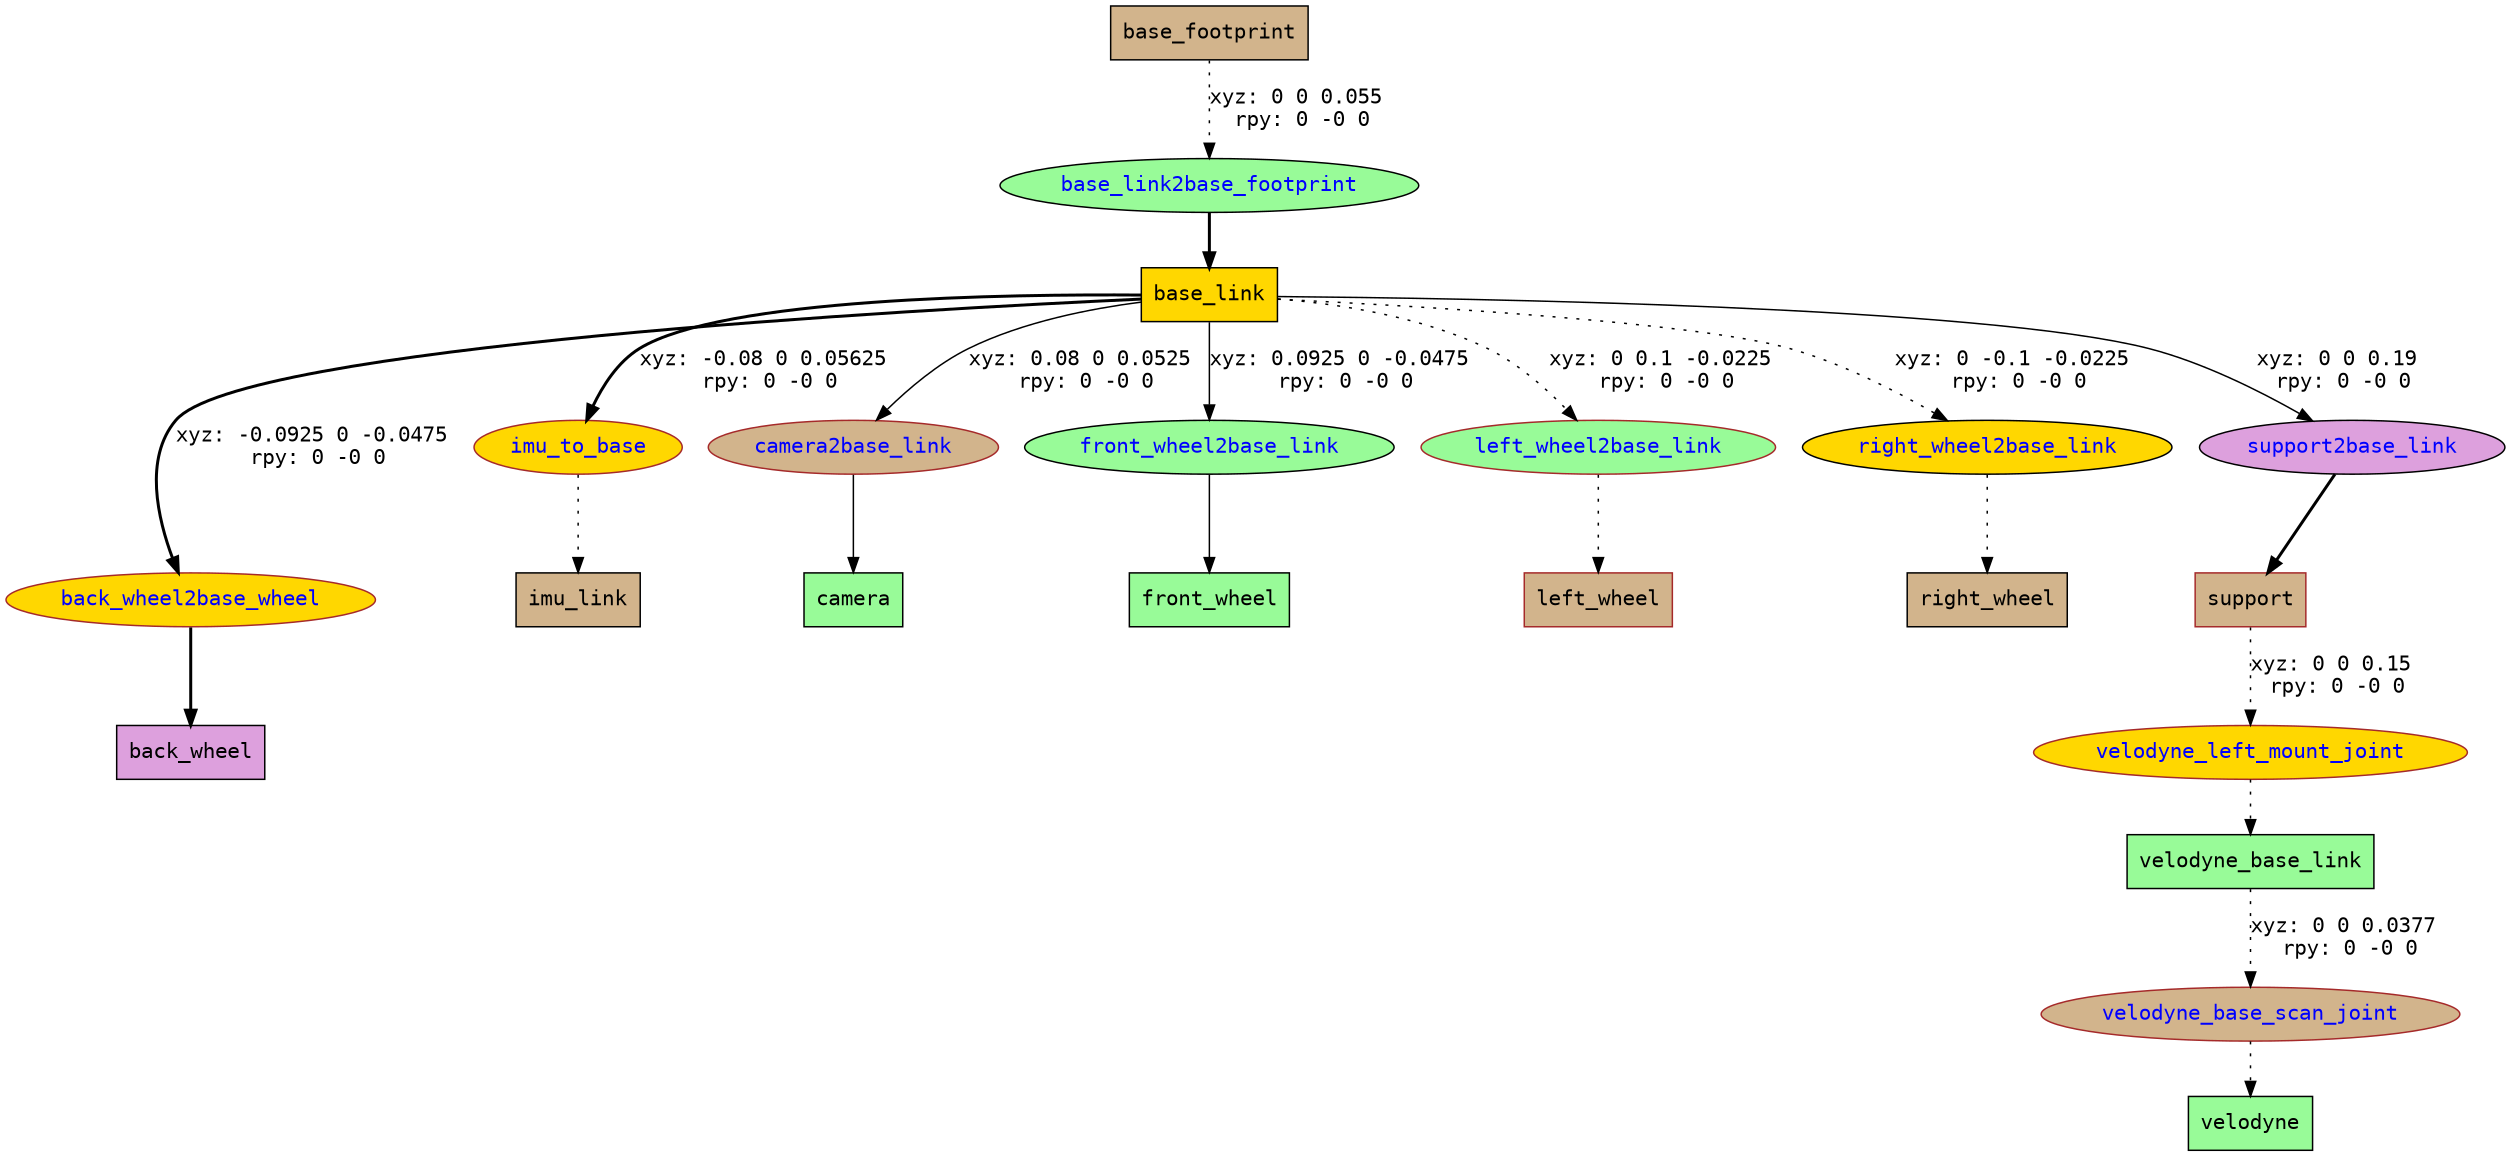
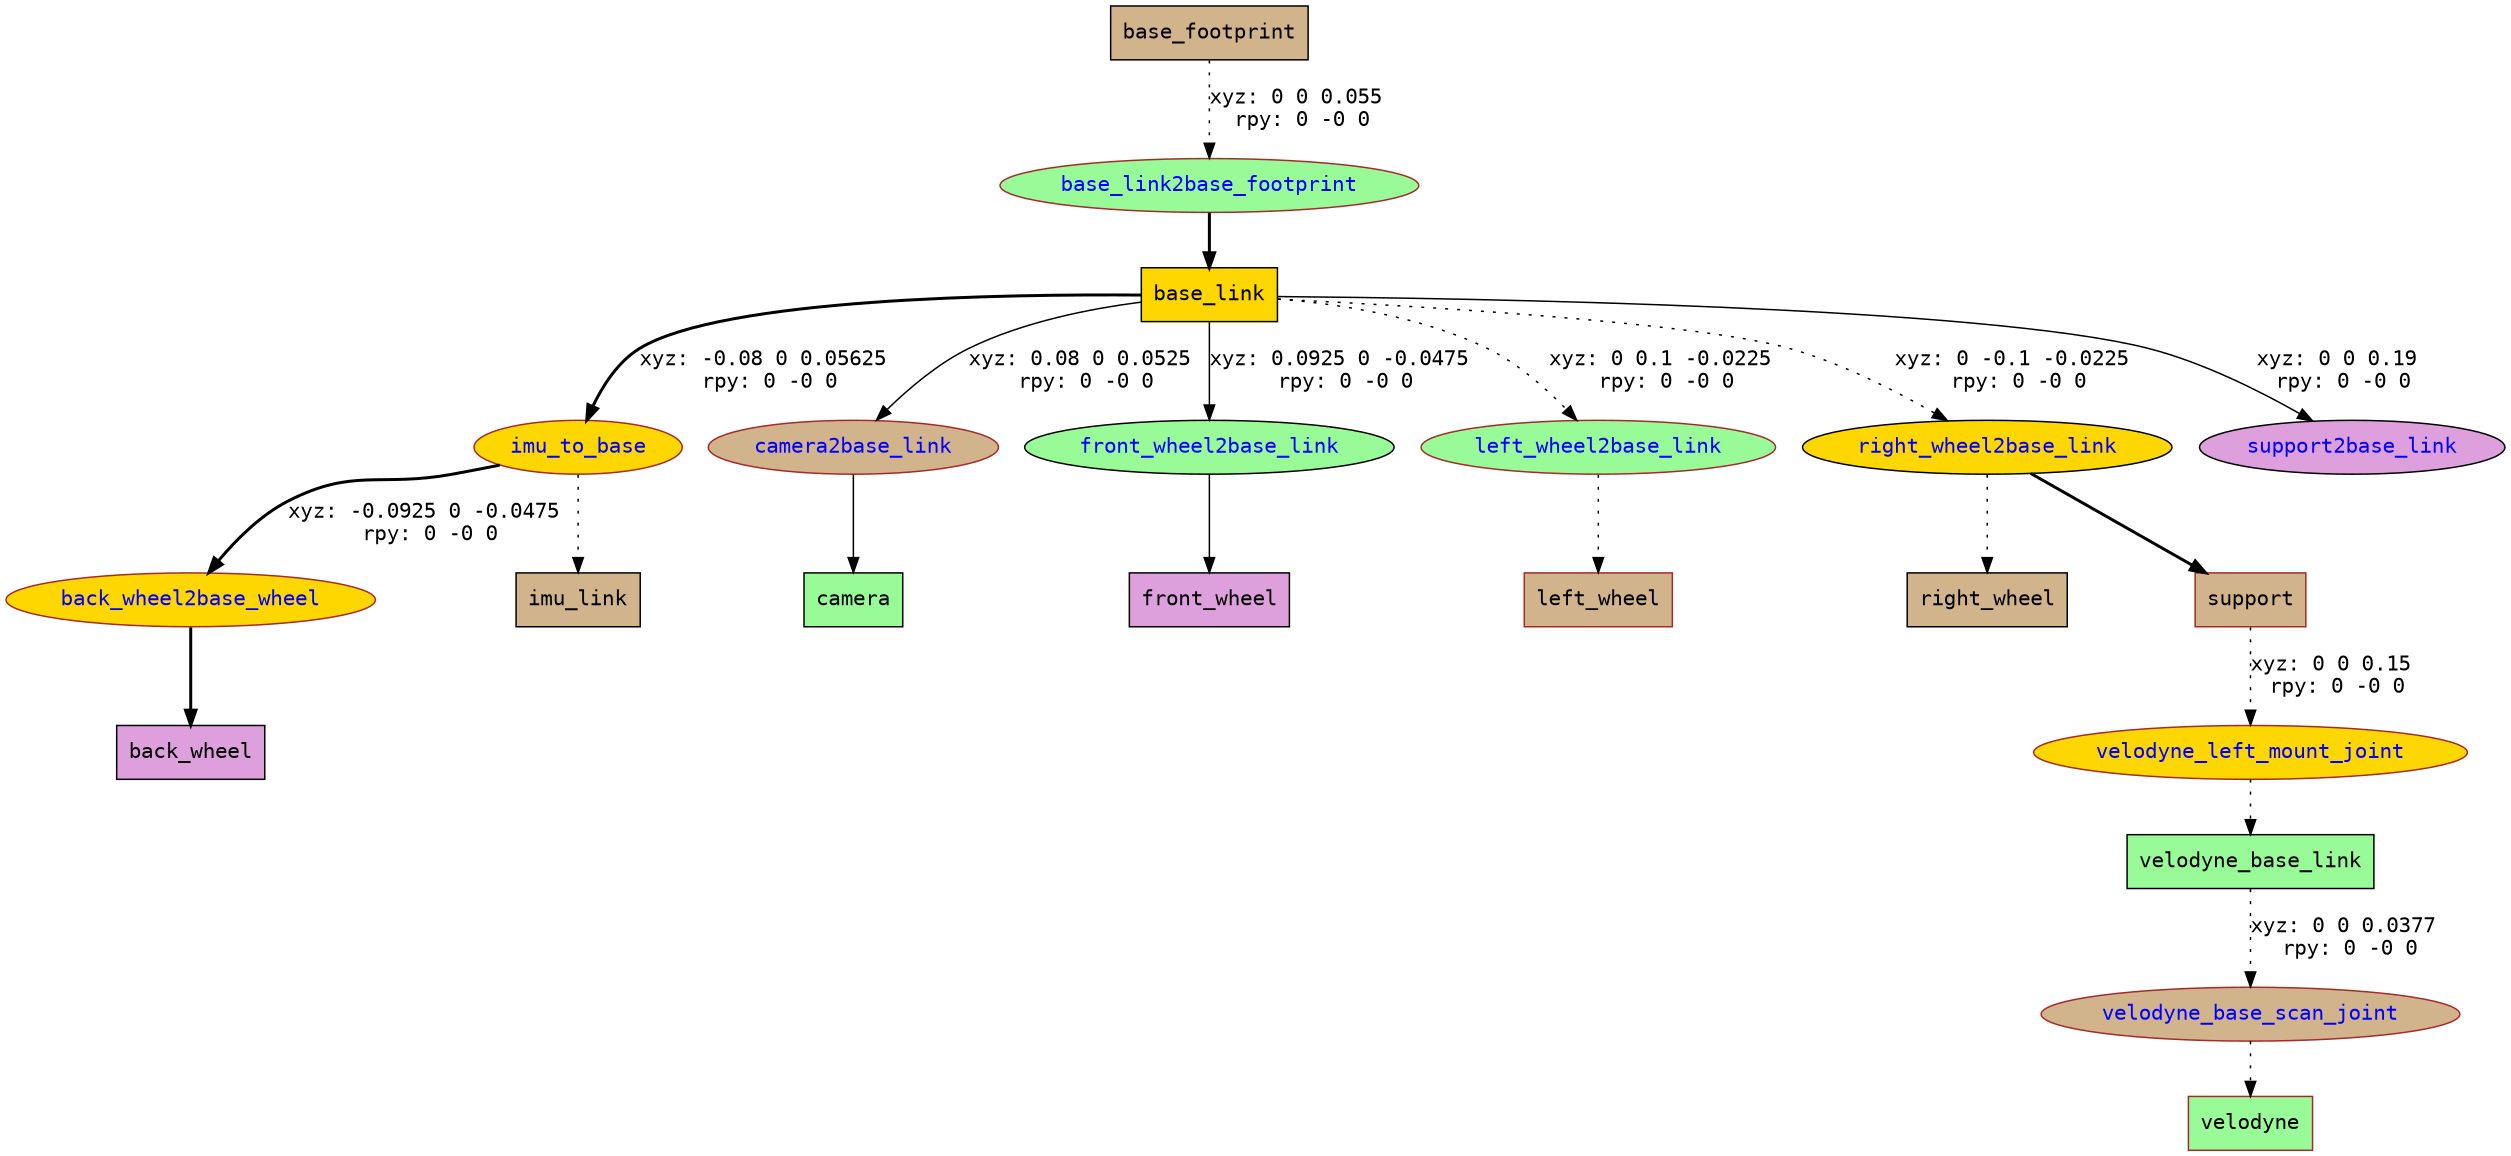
  digraph {
    fontname="DejaVu Sans Mono"
    node [color=black fillcolor=tan fontname="DejaVu Sans Mono" shape=box style=filled]
    edge [fontname="DejaVu Sans Mono" style=dotted]
    n1 [label=base_footprint]
-   base_link2base_footprint [fillcolor=palegreen fontcolor=blue shape=ellipse]
+   base_link2base_footprint [color=brown fillcolor=palegreen fontcolor=blue shape=ellipse]
    n3 [fillcolor=gold label=base_link]
    n4 [color=brown fillcolor=gold fontcolor=blue label=back_wheel2base_wheel shape=ellipse]
    camera2base_link [color=brown fontcolor=blue shape=ellipse]
    front_wheel2base_link [fillcolor=palegreen fontcolor=blue shape=ellipse]
    imu_to_base [color=brown fillcolor=gold fontcolor=blue shape=ellipse]
    left_wheel2base_link [color=brown fillcolor=palegreen fontcolor=blue shape=ellipse]
    right_wheel2base_link [fillcolor=gold fontcolor=blue shape=ellipse]
    support2base_link [fillcolor=plum fontcolor=blue shape=ellipse]
    n11 [fillcolor=plum label=back_wheel]
    n12 [fillcolor=palegreen label=camera]
-   n13 [fillcolor=palegreen label=front_wheel]
+   n13 [fillcolor=plum label=front_wheel]
    n14 [label=imu_link]
    n15 [color=brown label=left_wheel]
    n16 [label=right_wheel]
    n17 [color=brown label=support]
    n18 [color=brown fillcolor=gold fontcolor=blue label=velodyne_left_mount_joint shape=ellipse]
    n19 [fillcolor=palegreen label=velodyne_base_link]
    velodyne_base_scan_joint [color=brown fontcolor=blue shape=ellipse]
-   n21 [fillcolor=palegreen label=velodyne]
+   n21 [color=brown fillcolor=palegreen label=velodyne]
    n1 -> base_link2base_footprint [label="xyz: 0 0 0.055 \nrpy: 0 -0 0"]
    base_link2base_footprint -> n3 [style=bold]
-   n3 -> n4 [label="xyz: -0.0925 0 -0.0475 \nrpy: 0 -0 0" style=bold]
+   imu_to_base -> n4 [label="xyz: -0.0925 0 -0.0475 \nrpy: 0 -0 0" style=bold]
    n3 -> camera2base_link [label="xyz: 0.08 0 0.0525 \nrpy: 0 -0 0" style=solid]
    n3 -> front_wheel2base_link [label="xyz: 0.0925 0 -0.0475 \nrpy: 0 -0 0" style=solid]
    n3 -> imu_to_base [label="xyz: -0.08 0 0.05625 \nrpy: 0 -0 0" style=bold]
    n3 -> left_wheel2base_link [label="xyz: 0 0.1 -0.0225 \nrpy: 0 -0 0"]
    n3 -> right_wheel2base_link [label="xyz: 0 -0.1 -0.0225 \nrpy: 0 -0 0"]
    n3 -> support2base_link [label="xyz: 0 0 0.19 \nrpy: 0 -0 0" style=solid]
    n4 -> n11 [style=bold]
    camera2base_link -> n12 [style=solid]
    front_wheel2base_link -> n13 [style=solid]
    imu_to_base -> n14
    left_wheel2base_link -> n15
    right_wheel2base_link -> n16
-   support2base_link -> n17 [style=bold]
+   right_wheel2base_link -> n17 [style=bold]
    n17 -> n18 [label="xyz: 0 0 0.15 \nrpy: 0 -0 0"]
    n18 -> n19
    n19 -> velodyne_base_scan_joint [label="xyz: 0 0 0.0377 \nrpy: 0 -0 0"]
    velodyne_base_scan_joint -> n21
  }
